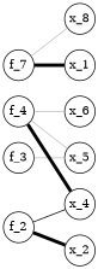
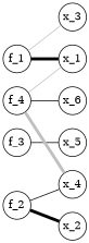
  graph {
    rankdir=LR
    node [fixedsize=1 shape=circle]
    edge [color=gray]
-   f_1 [label=f_7]
-   x_3 [label=x_8]
+   f_1
+   x_3
    x_1
    f_2
    x_2
    x_4
    f_3
    x_5
    f_4
    x_6
    f_1 -- x_3
    f_1 -- x_1 [color=black style="setlinewidth(4)"]
    f_2 -- x_2 [color=black style="setlinewidth(4)"]
    f_2 -- x_4 [color=black]
-   f_3 -- x_5
-   f_4 -- x_4 [color=black style="setlinewidth(4)"]
-   f_4 -- x_5
-   f_4 -- x_6
+   f_3 -- x_5 [color=black]
+   f_4 -- x_4 [style="setlinewidth(4)"]
+   f_4 -- x_1
+   f_4 -- x_6 [color=black]
  }
